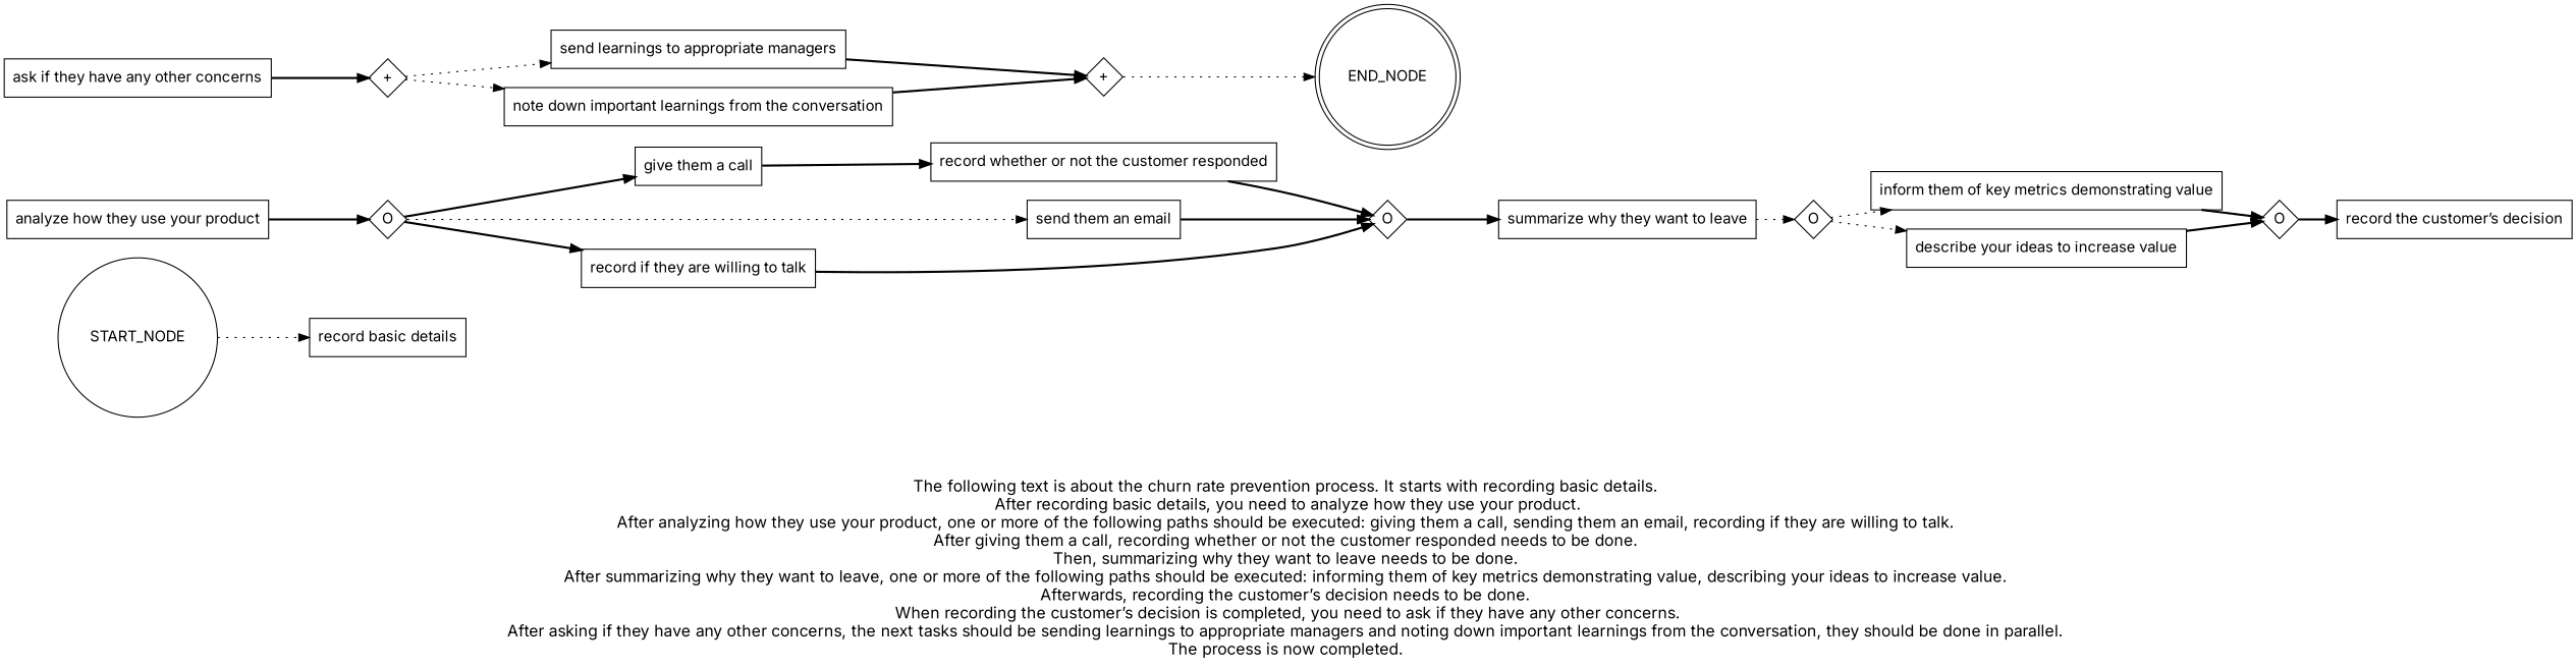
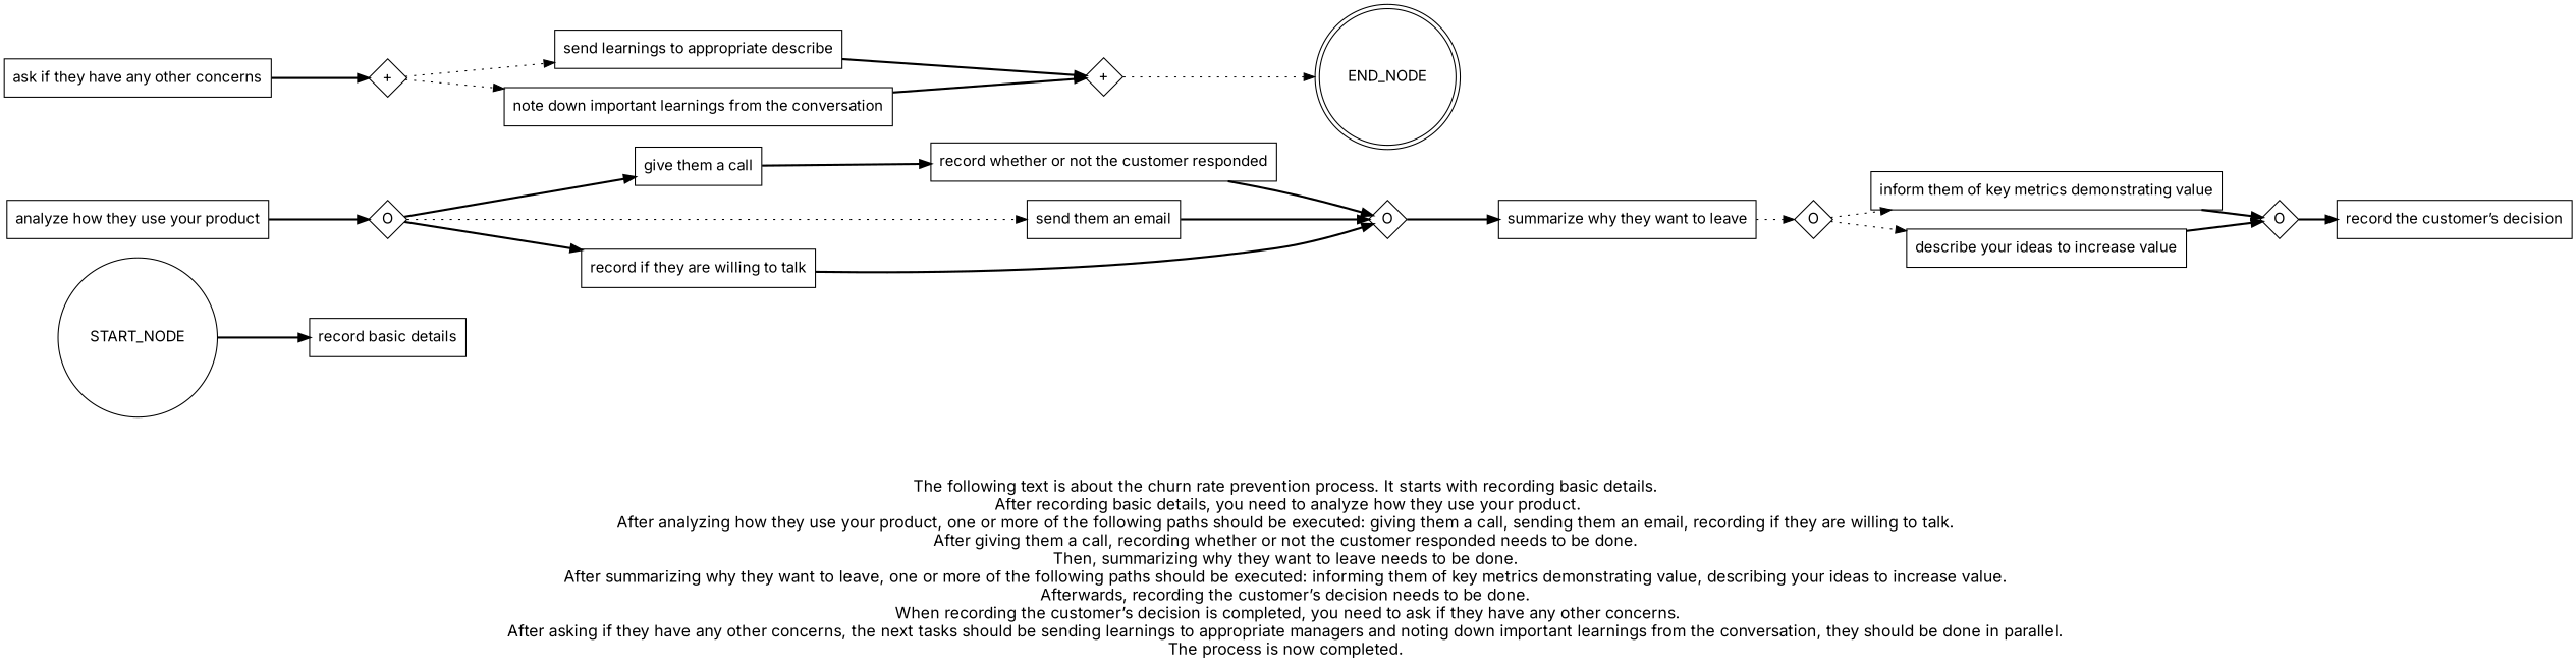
  digraph {
    fontname=Inter
    fontsize=15
    label="\n\n\nThe following text is about the churn rate prevention process. It starts with recording basic details. \nAfter recording basic details, you need to analyze how they use your product.\nAfter analyzing how they use your product, one or more of the following paths should be executed: giving them a call, sending them an email, recording if they are willing to talk. \nAfter giving them a call, recording whether or not the customer responded needs to be done. \nThen, summarizing why they want to leave needs to be done. \nAfter summarizing why they want to leave, one or more of the following paths should be executed: informing them of key metrics demonstrating value, describing your ideas to increase value. \nAfterwards, recording the customer’s decision needs to be done. \nWhen recording the customer’s decision is completed, you need to ask if they have any other concerns.\nAfter asking if they have any other concerns, the next tasks should be sending learnings to appropriate managers and noting down important learnings from the conversation, they should be done in parallel. \nThe process is now completed. \n"
    rankdir=LR
    node [fontname=Inter shape=box]
    edge [fontname=Inter style=bold]
    "record basic details"
    "analyze how they use your product"
    n3 [fixedsize=true label=O shape=diamond width=0.5]
    "give them a call"
    "send them an email"
    "record if they are willing to talk"
    "record whether or not the customer responded"
    n8 [fixedsize=true label=O shape=diamond width=0.5]
    "summarize why they want to leave"
    n10 [fixedsize=true label=O shape=diamond width=0.5]
    "inform them of key metrics demonstrating value"
    "describe your ideas to increase value"
    n13 [fixedsize=true label=O shape=diamond width=0.5]
    "record the customer’s decision"
    "ask if they have any other concerns"
    n16 [fixedsize=true label="+" shape=diamond width=0.5]
-   "send learnings to appropriate managers"
+   "send learnings to appropriate managers" [label="send learnings to appropriate describe"]
    "note down important learnings from the conversation"
    n19 [fixedsize=true label="+" shape=diamond width=0.5]
    END_NODE [shape=doublecircle width=0.2]
    START_NODE [shape=circle width=0.3]
    subgraph sub_1 {
      "record basic details"
      "analyze how they use your product"
      n3
      "give them a call"
      "send them an email"
      "record if they are willing to talk"
      "record whether or not the customer responded"
      n8
      "summarize why they want to leave"
      n10
      "inform them of key metrics demonstrating value"
      "describe your ideas to increase value"
      n13
      "record the customer’s decision"
      "ask if they have any other concerns"
      n16
      "send learnings to appropriate managers"
      "note down important learnings from the conversation"
      n19
    }
    "analyze how they use your product" -> n3
    n3 -> "give them a call"
    n3 -> "send them an email" [style=dotted]
    n3 -> "record if they are willing to talk"
    "give them a call" -> "record whether or not the customer responded"
    "send them an email" -> n8
    "record if they are willing to talk" -> n8
    "record whether or not the customer responded" -> n8
    n8 -> "summarize why they want to leave"
    "summarize why they want to leave" -> n10 [style=dotted]
    n10 -> "inform them of key metrics demonstrating value" [style=dotted]
    n10 -> "describe your ideas to increase value" [style=dotted]
    "inform them of key metrics demonstrating value" -> n13
    "describe your ideas to increase value" -> n13
    n13 -> "record the customer’s decision"
    "ask if they have any other concerns" -> n16
    n16 -> "send learnings to appropriate managers" [style=dotted]
    n16 -> "note down important learnings from the conversation" [style=dotted]
    "send learnings to appropriate managers" -> n19
    "note down important learnings from the conversation" -> n19
    n19 -> END_NODE [style=dotted]
-   START_NODE -> "record basic details" [style=dotted]
+   START_NODE -> "record basic details"
  }
